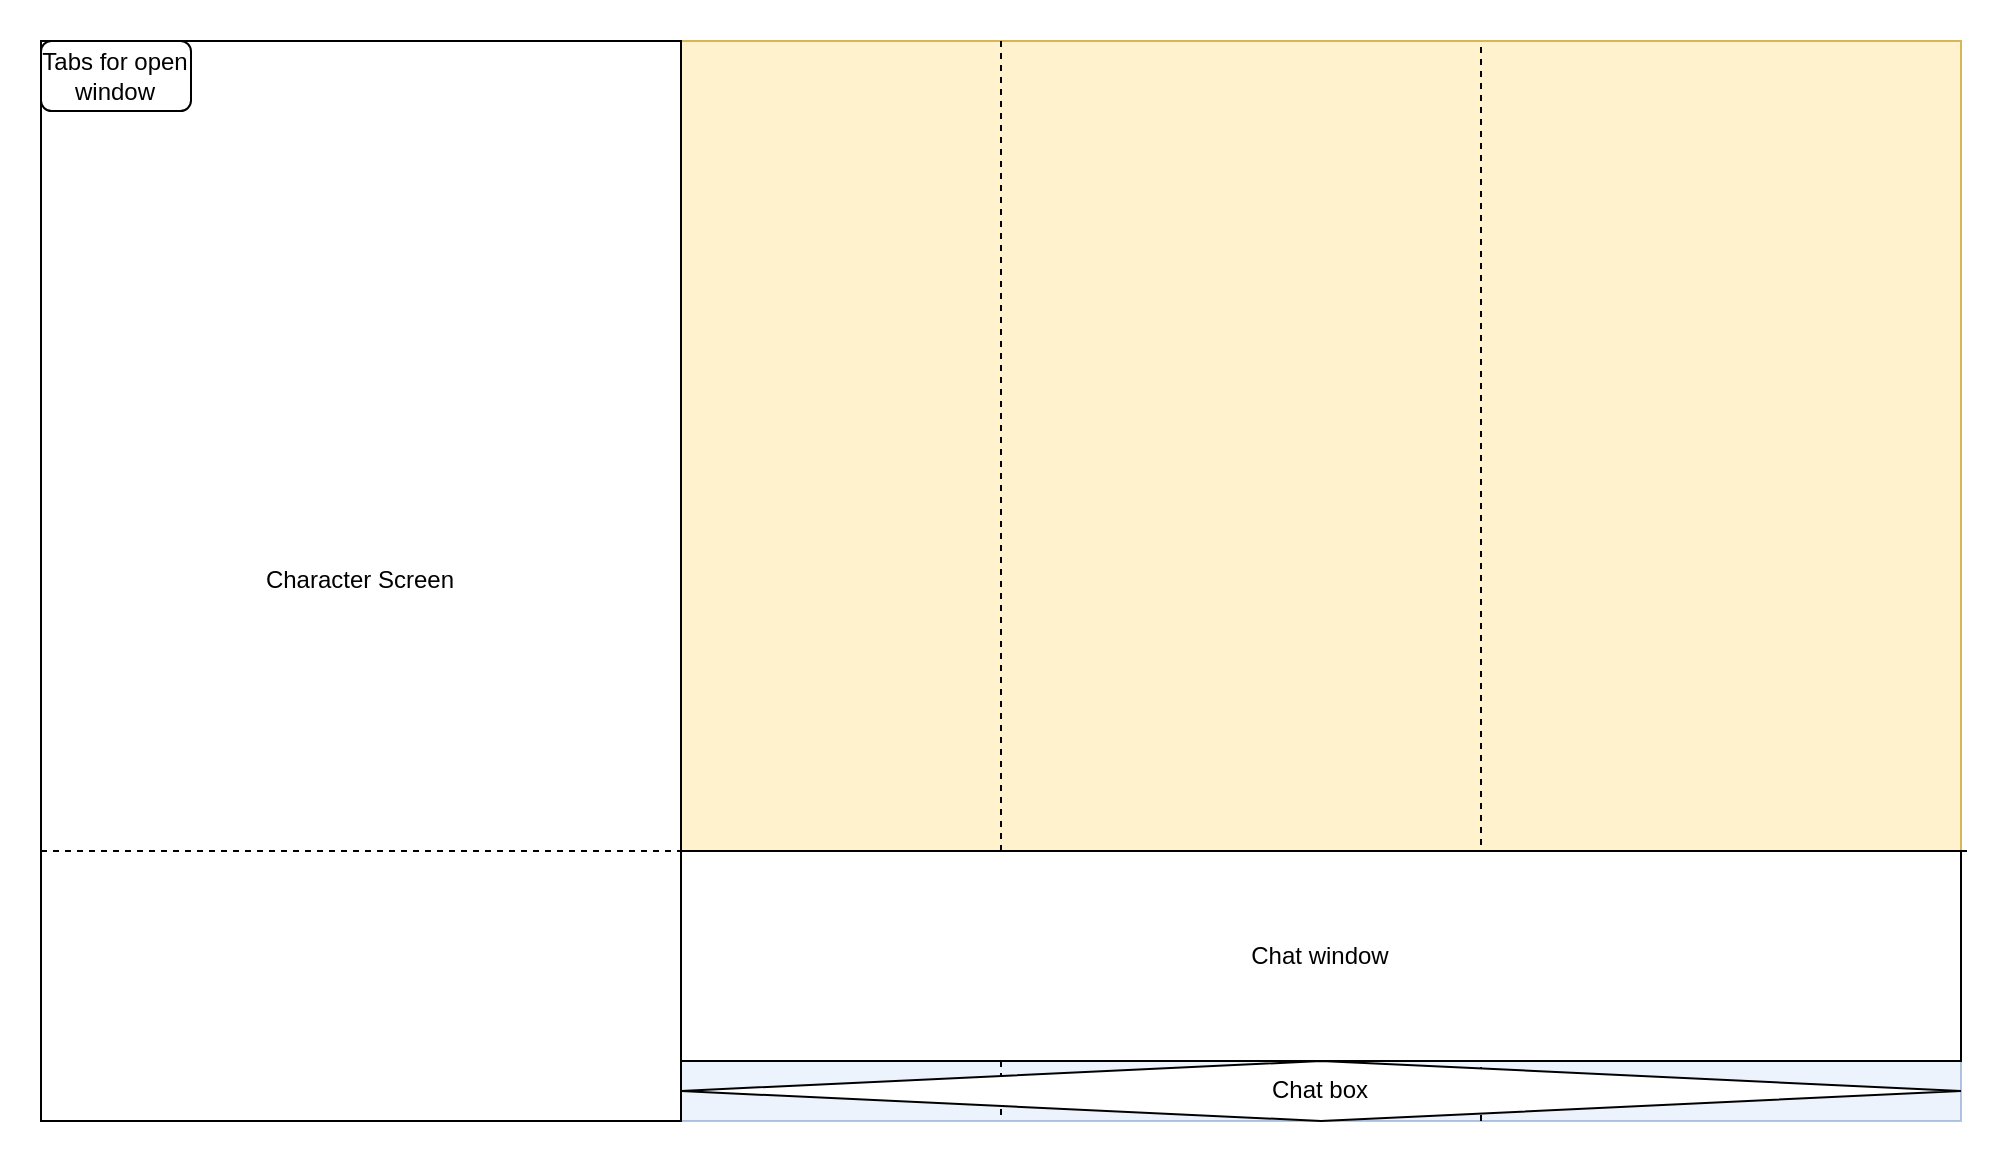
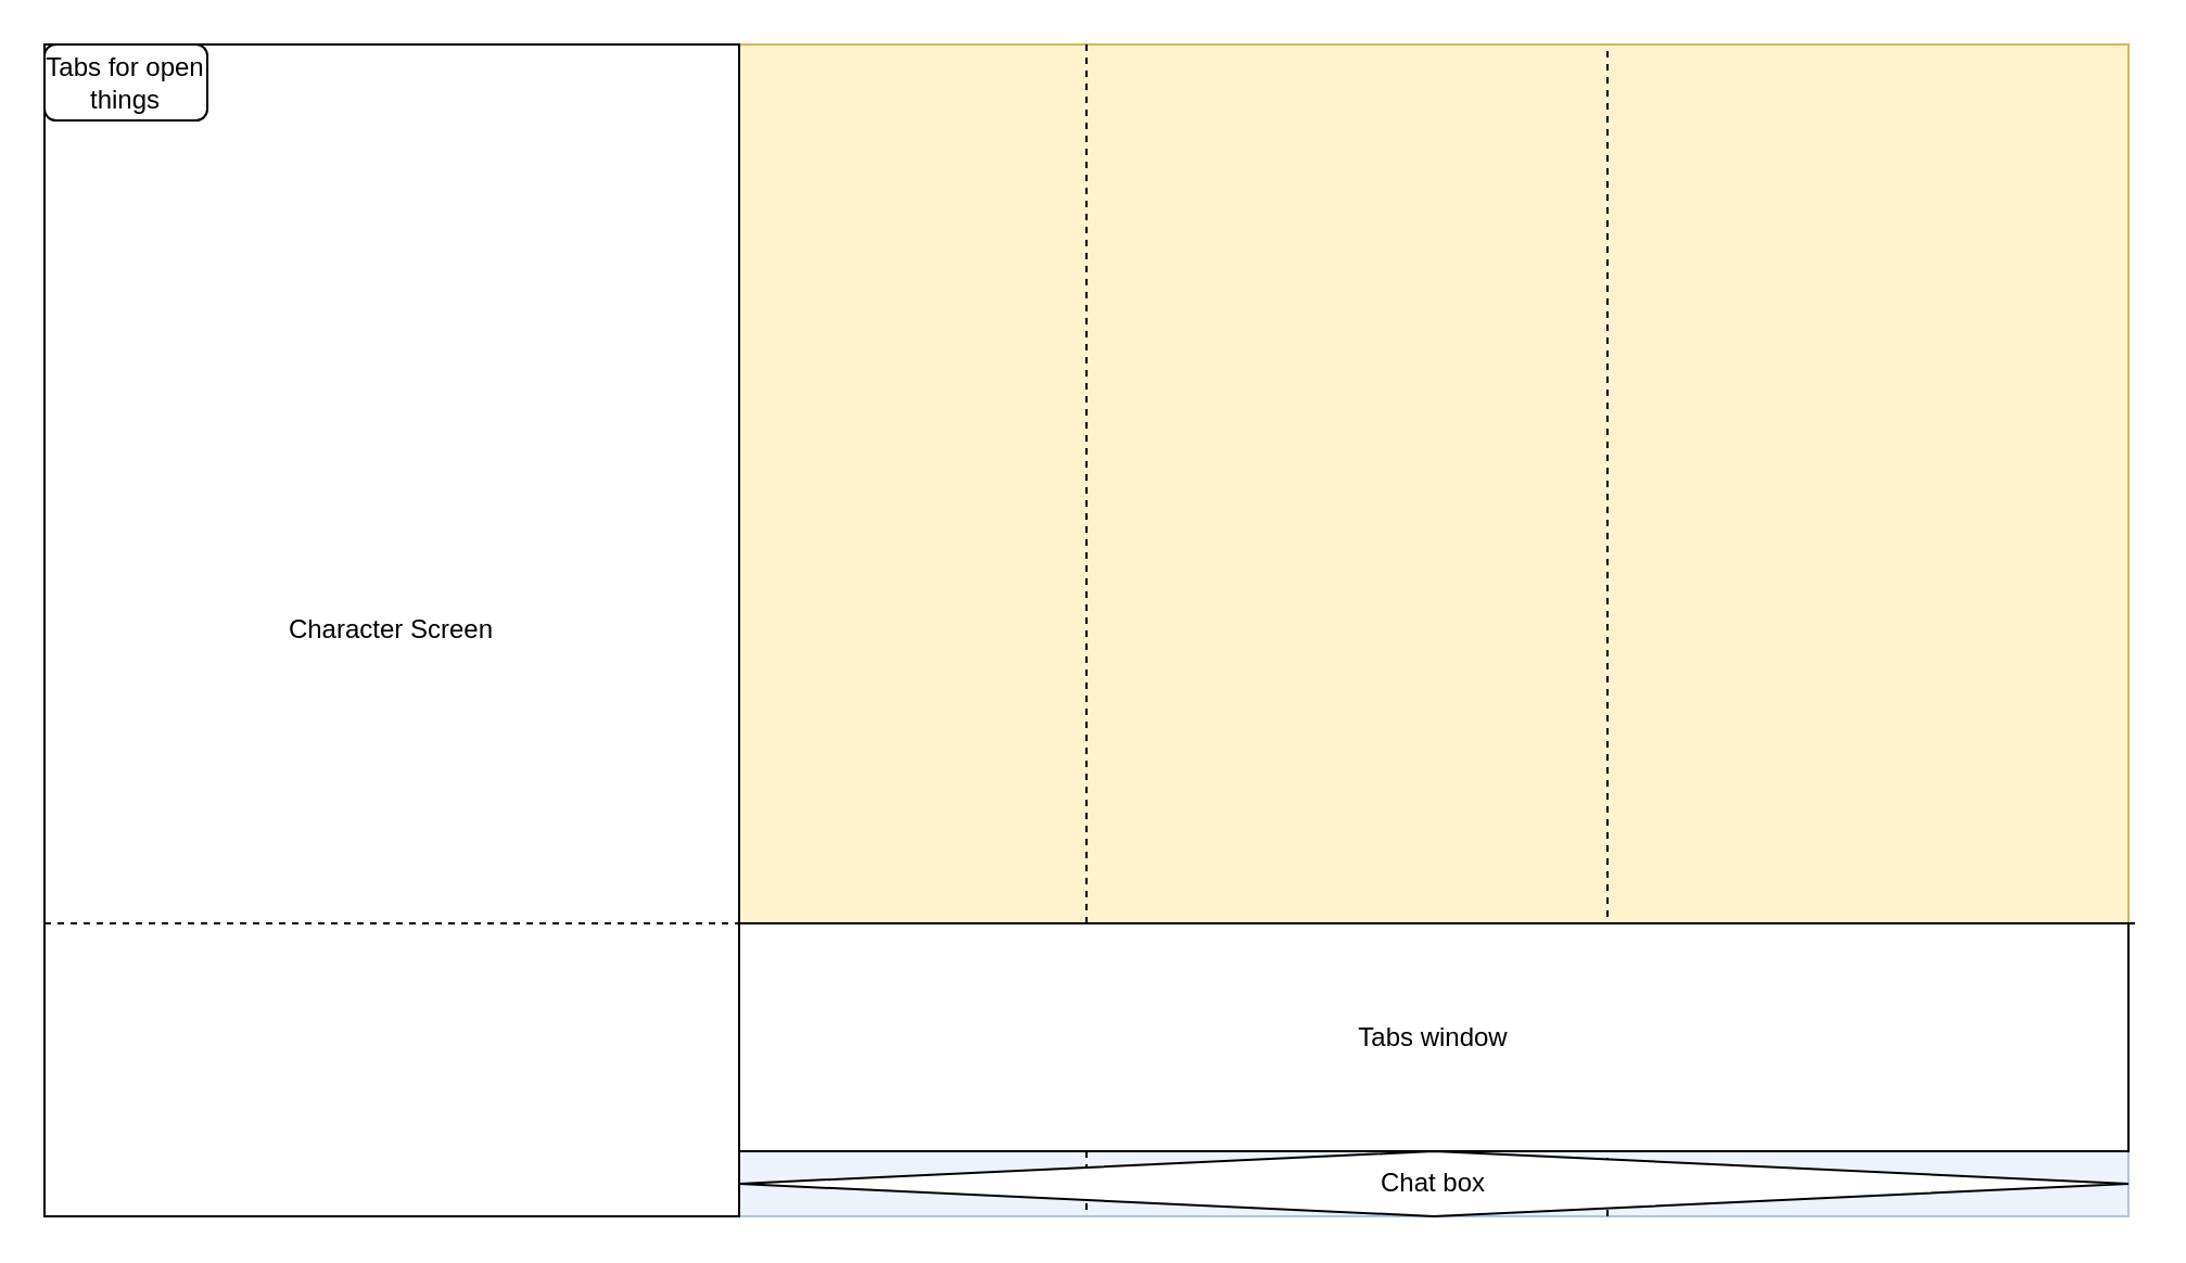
  <mxCell id="0" />
  <mxCell id="1" parent="0" />
  <mxCell id="2" value="Screen" style="rounded=0;whiteSpace=wrap;html=1;fillColor=#dae8fc;strokeColor=#6c8ebf;glass=0;shadow=0;comic=0;opacity=50;" vertex="1" parent="1"><mxGeometry width="960" height="540" as="geometry" x="20" y="20" /></mxCell>
  <mxCell id="3" value="" style="rounded=0;whiteSpace=wrap;html=1;fillColor=#fff2cc;strokeColor=#d6b656;" vertex="1" parent="1"><mxGeometry x="340" width="640" height="405" as="geometry" y="20" /></mxCell>
  <mxCell id="4" value="" style="endArrow=none;dashed=1;html=1;exitX=0.25;exitY=1;exitDx=0;exitDy=0;" edge="1" parent="1" source="2"><mxGeometry width="50" height="50" relative="1" as="geometry"><mxPoint x="30" y="630" as="sourcePoint" /><mxPoint x="260" as="targetPoint" y="20" /></mxGeometry></mxCell>
  <mxCell id="5" value="" style="endArrow=none;dashed=1;html=1;entryX=0.5;entryY=1;entryDx=0;entryDy=0;exitX=0.5;exitY=0;exitDx=0;exitDy=0;" edge="1" parent="1" source="2" target="2"><mxGeometry width="50" height="50" relative="1" as="geometry"><mxPoint x="30" y="630" as="sourcePoint" /><mxPoint x="80" y="580" as="targetPoint" /></mxGeometry></mxCell>
  <mxCell id="6" value="" style="endArrow=none;dashed=1;html=1;entryX=0.75;entryY=0;entryDx=0;entryDy=0;exitX=0.75;exitY=1;exitDx=0;exitDy=0;" edge="1" parent="1" source="2" target="2"><mxGeometry width="50" height="50" relative="1" as="geometry"><mxPoint x="30" y="630" as="sourcePoint" /><mxPoint x="80" y="580" as="targetPoint" /></mxGeometry></mxCell>
- <mxCell id="7" value="Chat window" style="rounded=0;whiteSpace=wrap;html=1;shadow=0;glass=0;comic=0;" vertex="1" parent="1"><mxGeometry x="340" y="425" width="640" height="105" as="geometry" /></mxCell>
+ <mxCell id="7" value="Tabs window" style="rounded=0;whiteSpace=wrap;html=1;shadow=0;glass=0;comic=0;" vertex="1" parent="1"><mxGeometry x="340" y="425" width="640" height="105" as="geometry" /></mxCell>
  <mxCell id="8" value="Chat box" style="rhombus;whiteSpace=wrap;html=1;shadow=0;glass=0;comic=0;" vertex="1" parent="1"><mxGeometry x="340" y="530" width="640" height="30" as="geometry" /></mxCell>
  <mxCell id="9" value="Character Screen" style="rounded=0;whiteSpace=wrap;html=1;shadow=0;glass=0;comic=0;" vertex="1" parent="1"><mxGeometry width="320" height="540" as="geometry" x="20" y="20" /></mxCell>
  <mxCell id="10" value="" style="endArrow=none;dashed=1;html=1;" edge="1" parent="1"><mxGeometry width="50" height="50" relative="1" as="geometry"><mxPoint y="425" as="sourcePoint" x="20" /><mxPoint x="985" y="425" as="targetPoint" /></mxGeometry></mxCell>
- <mxCell id="11" value="Tabs for open window" style="rounded=1;whiteSpace=wrap;html=1;shadow=0;glass=0;comic=0;" vertex="1" parent="1"><mxGeometry width="75" height="35" as="geometry" x="20" y="20" /></mxCell>
+ <mxCell id="11" value="Tabs for open things" style="rounded=1;whiteSpace=wrap;html=1;shadow=0;glass=0;comic=0;" vertex="1" parent="1"><mxGeometry width="75" height="35" as="geometry" x="20" y="20" /></mxCell>
